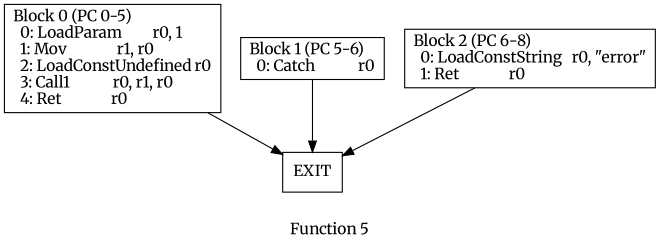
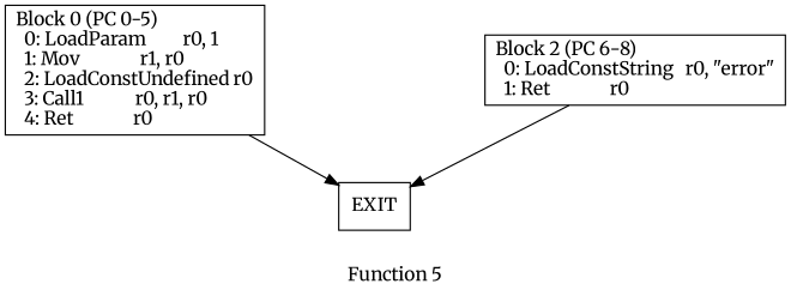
  digraph {
    color=lightgrey
    label="Function 5"
    rankdir=TB
    style=filled
    fontname=Merriweather
    node [fontname=Merriweather shape=box]
    edge [fontname=Merriweather]
    n1 [label="Block 0 (PC 0-5)\l  0: LoadParam         r0, 1\l  1: Mov               r1, r0\l  2: LoadConstUndefined r0\l  3: Call1             r0, r1, r0\l  4: Ret               r0\l"]
    n2 [label=EXIT]
-   n3 [label="Block 1 (PC 5-6)\l  0: Catch             r0\l"]
    n4 [label="Block 2 (PC 6-8)\l  0: LoadConstString   r0, \"error\"\l  1: Ret               r0\l"]
    n1 -> n2
-   n3 -> n2
    n4 -> n2
  }
